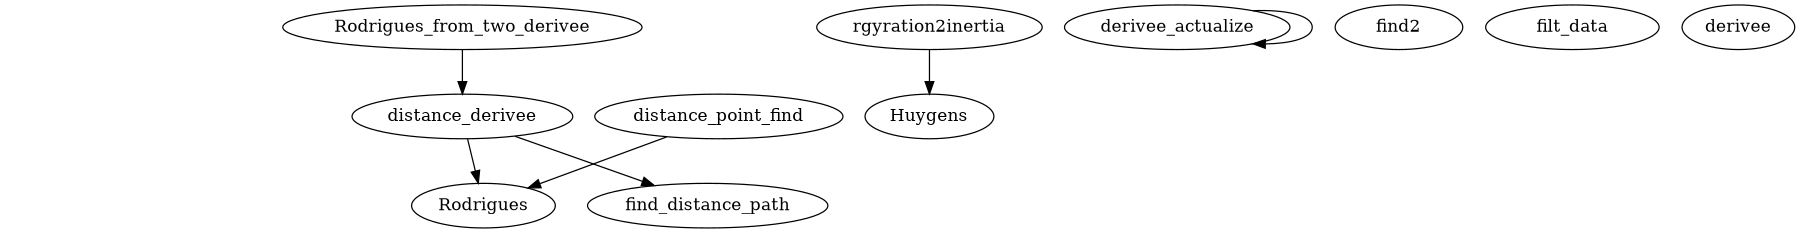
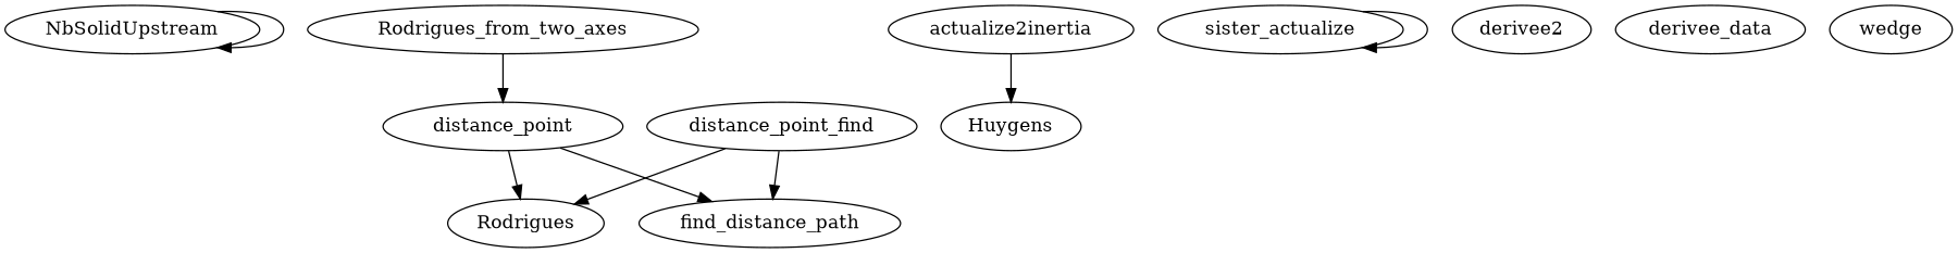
  digraph {
-   Rodrigues_from_two_axes [label=Rodrigues_from_two_derivee]
-   distance_point [label=distance_derivee]
+   NbSolidUpstream
+   Rodrigues_from_two_axes
+   distance_point
    Rodrigues
    n5 [label=find_distance_path]
    n6 [label=distance_point_find]
-   rgyration2inertia
+   rgyration2inertia [label=actualize2inertia]
    Huygens
-   sister_actualize [label=derivee_actualize]
-   derivee2 [label=find2]
-   filt_data
-   wedge [label=derivee]
+   sister_actualize
+   derivee2
+   filt_data [label=derivee_data]
+   wedge
+   NbSolidUpstream -> NbSolidUpstream
    Rodrigues_from_two_axes -> distance_point
    distance_point -> Rodrigues
    distance_point -> n5
    n6 -> Rodrigues
+   n6 -> n5
    rgyration2inertia -> Huygens
    sister_actualize -> sister_actualize
  }
